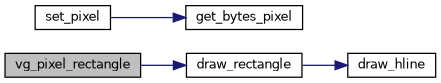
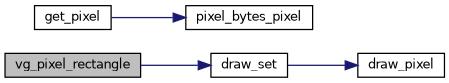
  digraph {
    rankdir=LR
    node [color=black fillcolor=white fontname=Helvetica fontsize=10 shape=record style=filled]
    edge [color=midnightblue fontname=Helvetica fontsize=10 labelfontname=Helvetica labelfontsize=10 style=solid]
    n1 [fillcolor=grey75 fontcolor=black height=0.2 label=vg_pixel_rectangle width=0.4]
-   n2 [height=0.2 label=draw_rectangle width=0.4]
-   n3 [height=0.2 label=draw_hline width=0.4]
-   n4 [height=0.2 label=set_pixel width=0.4]
-   n5 [height=0.2 label=get_bytes_pixel width=0.4]
+   n2 [height=0.2 label=draw_set width=0.4]
+   n3 [height=0.2 label=draw_pixel width=0.4]
+   n4 [height=0.2 label=get_pixel width=0.4]
+   n5 [height=0.2 label=pixel_bytes_pixel width=0.4]
    n1 -> n2
    n2 -> n3
    n4 -> n5
  }
